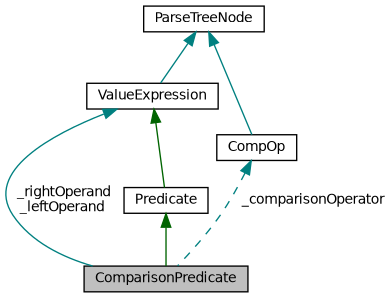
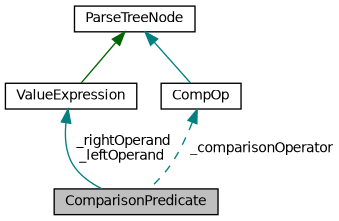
  digraph {
    node [color=black fillcolor=white fontname=Helvetica fontsize=10 shape=record style=filled]
    edge [color=teal dir=back fontname=Helvetica fontsize=10 labelfontname=Helvetica labelfontsize=10 style=solid]
    n1 [fillcolor=grey75 fontcolor=black height=0.2 label=ComparisonPredicate width=0.4]
-   n2 [height=0.2 label=Predicate width=0.4]
    n3 [height=0.2 label=ValueExpression width=0.4]
    n4 [height=0.2 label=ParseTreeNode width=0.4]
    n5 [height=0.2 label=CompOp width=0.4]
-   n2 -> n1 [color=darkgreen]
    n3 -> n1 [label=" _rightOperand\n_leftOperand"]
-   n3 -> n2 [color=darkgreen]
-   n4 -> n3
+   n4 -> n3 [color=darkgreen]
    n4 -> n5
    n5 -> n1 [label=" _comparisonOperator" style=dashed]
  }
